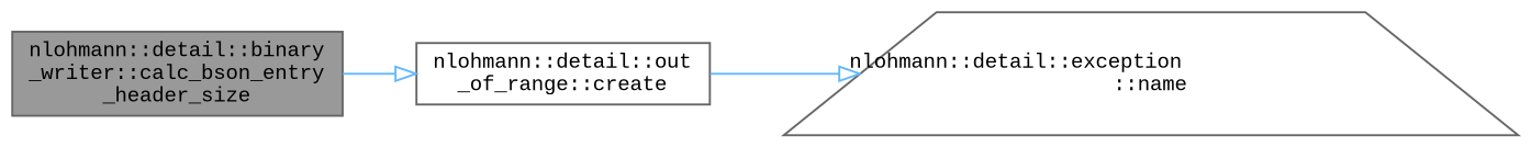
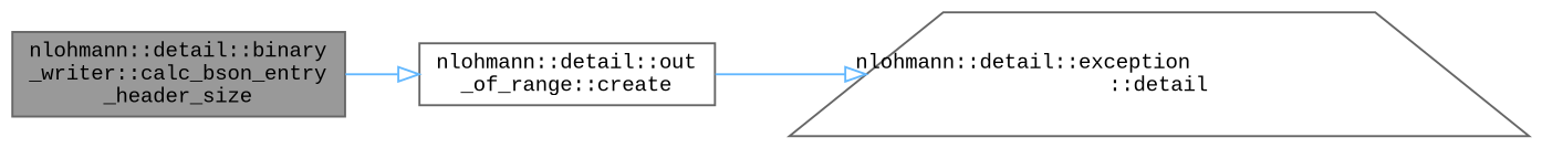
  digraph {
    rankdir=LR
    fontname="Liberation Mono"
    node [color=grey40 fillcolor=white fontname="Liberation Mono" fontsize=10 shape=box style=filled]
    edge [color=steelblue1 fontname="Liberation Mono" fontsize=10 labelfontname=Helvetica labelfontsize=10 style=solid arrowhead=onormal]
    n1 [color=gray40 fillcolor=grey60 fontcolor=black height=0.2 label="nlohmann::detail::binary\l_writer::calc_bson_entry\l_header_size" width=0.4]
    n2 [height=0.2 label="nlohmann::detail::out\l_of_range::create" width=0.4]
-   n3 [height=0.2 label="nlohmann::detail::exception\l::name" shape=trapezium width=0.4]
+   n3 [height=0.2 label="nlohmann::detail::exception\l::detail" shape=trapezium width=0.4]
    n1 -> n2
    n2 -> n3
  }
